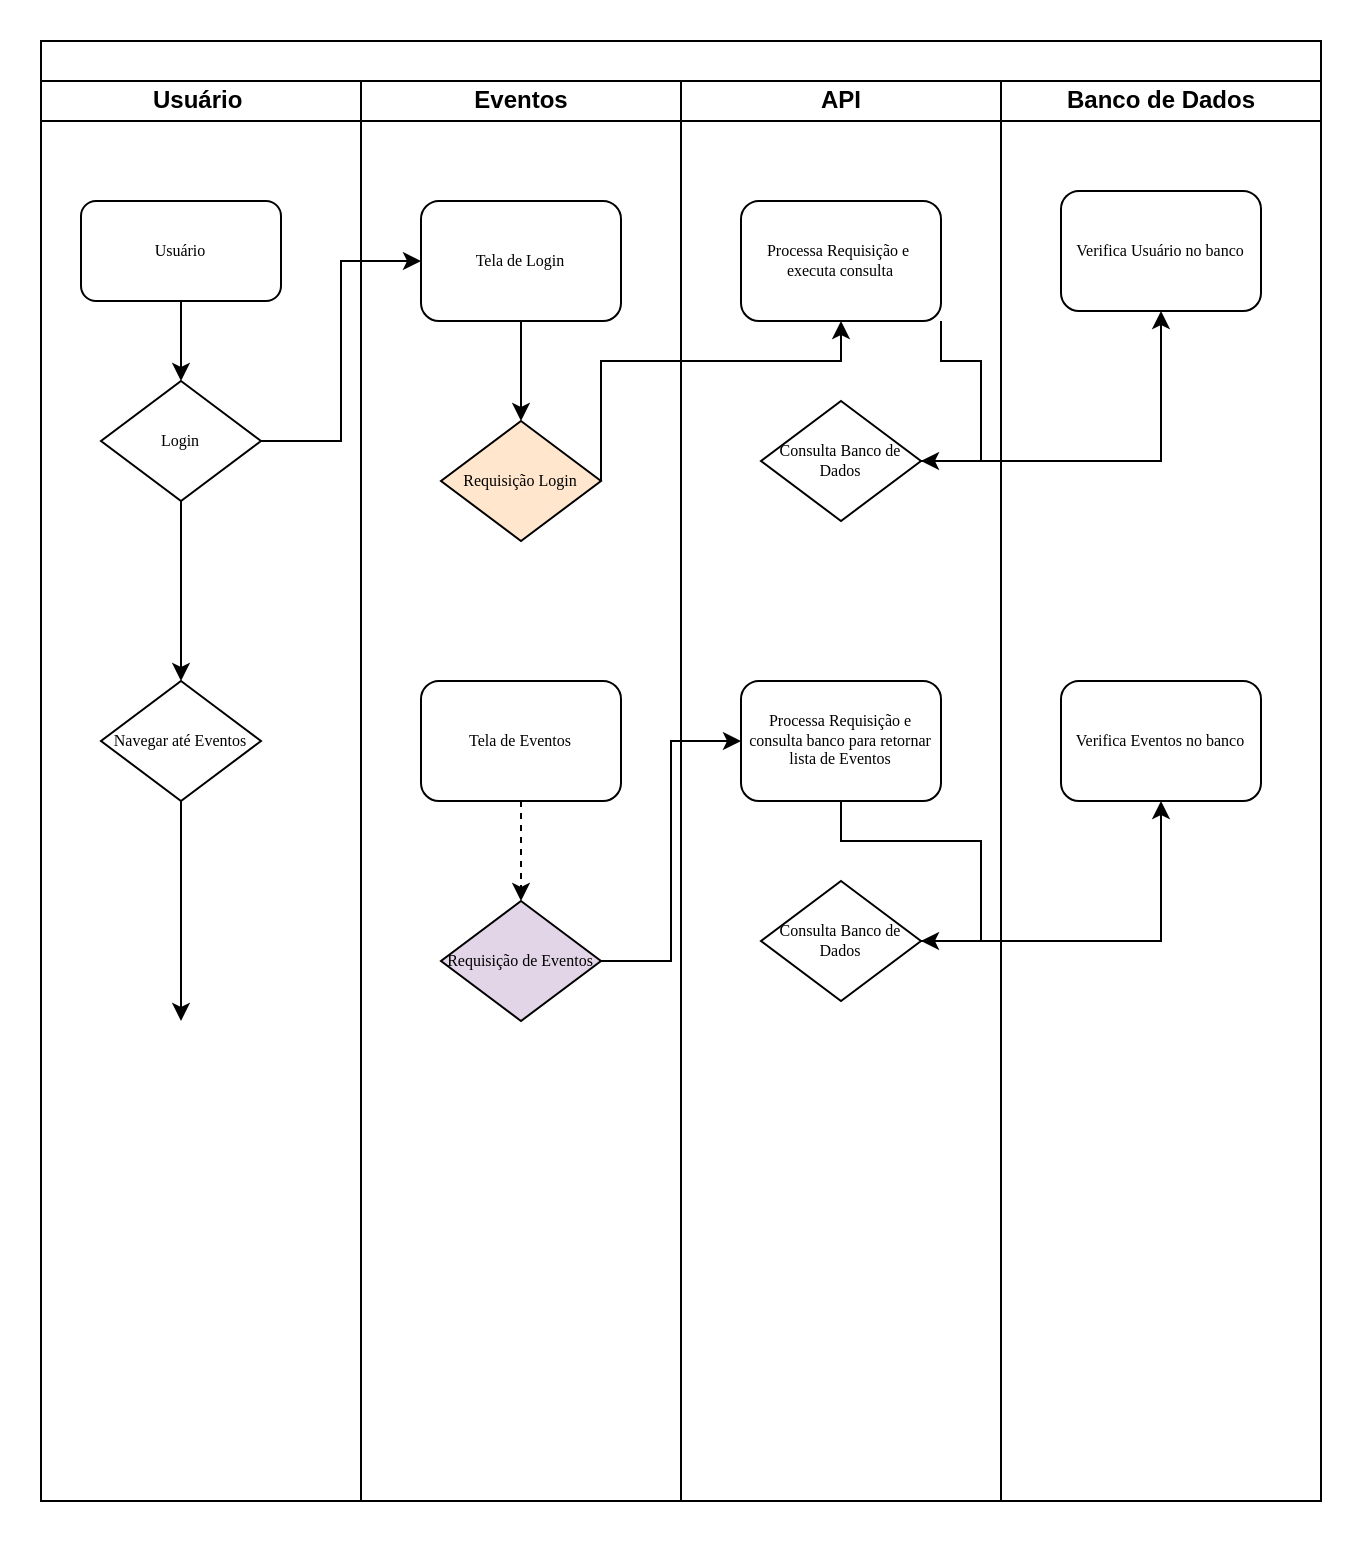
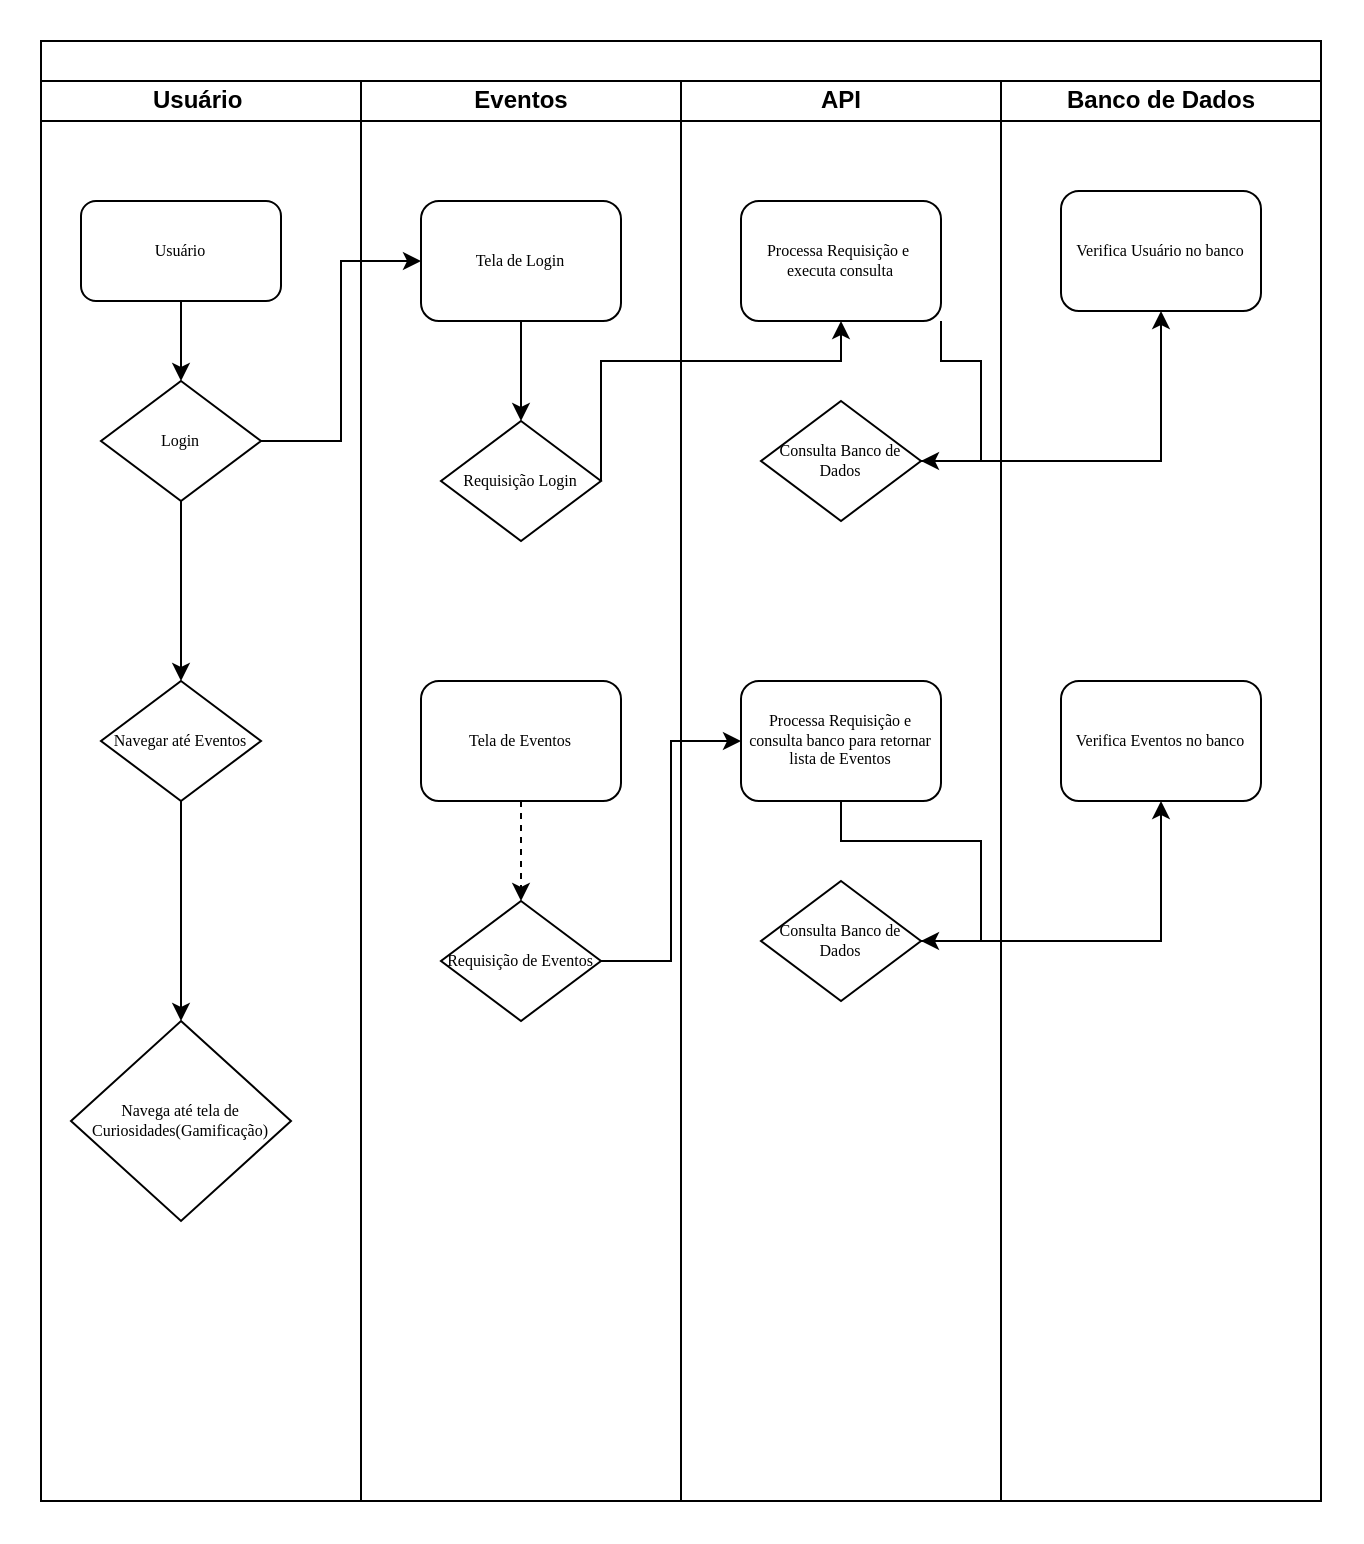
  <mxCell id="0" />
  <mxCell id="1" parent="0" />
  <mxCell id="2" value="" style="swimlane;html=1;childLayout=stackLayout;startSize=20;rounded=0;shadow=0;labelBackgroundColor=none;strokeWidth=1;fontFamily=Verdana;fontSize=8;align=center;" parent="1" vertex="1"><mxGeometry x="20" y="20" width="640" height="730" as="geometry" /></mxCell>
  <mxCell id="3" value="Usuário&lt;span style=&quot;white-space: pre;&quot;&gt; &lt;/span&gt;" style="swimlane;html=1;startSize=20;" parent="2" vertex="1"><mxGeometry y="20" width="160" height="710" as="geometry" /></mxCell>
  <mxCell id="4" style="edgeStyle=orthogonalEdgeStyle;rounded=0;orthogonalLoop=1;jettySize=auto;html=1;entryX=0.5;entryY=0;entryDx=0;entryDy=0;" edge="1" parent="3" source="5" target="7"><mxGeometry relative="1" as="geometry" /></mxCell>
  <mxCell id="5" value="Usuário" style="rounded=1;whiteSpace=wrap;html=1;shadow=0;labelBackgroundColor=none;strokeWidth=1;fontFamily=Verdana;fontSize=8;align=center;" parent="3" vertex="1"><mxGeometry x="20" y="60" width="100" height="50" as="geometry" /></mxCell>
  <mxCell id="6" style="edgeStyle=orthogonalEdgeStyle;rounded=0;orthogonalLoop=1;jettySize=auto;html=1;" edge="1" parent="3" source="7"><mxGeometry relative="1" as="geometry"><mxPoint x="70" y="300" as="targetPoint" /></mxGeometry></mxCell>
  <mxCell id="7" value="Login" style="rhombus;whiteSpace=wrap;html=1;rounded=0;shadow=0;labelBackgroundColor=none;strokeWidth=1;fontFamily=Verdana;fontSize=8;align=center;" parent="3" vertex="1"><mxGeometry x="30" y="150" width="80" height="60" as="geometry" /></mxCell>
  <mxCell id="8" style="edgeStyle=orthogonalEdgeStyle;rounded=0;orthogonalLoop=1;jettySize=auto;html=1;" edge="1" parent="3" source="9"><mxGeometry relative="1" as="geometry"><mxPoint x="70" y="470" as="targetPoint" /></mxGeometry></mxCell>
  <mxCell id="9" value="Navegar até Eventos" style="rhombus;whiteSpace=wrap;html=1;rounded=0;shadow=0;labelBackgroundColor=none;strokeWidth=1;fontFamily=Verdana;fontSize=8;align=center;" vertex="1" parent="3"><mxGeometry x="30" y="300" width="80" height="60" as="geometry" /></mxCell>
+ <mxCell id="10" value="Navega até tela de Curiosidades(Gamificação)" style="rhombus;whiteSpace=wrap;html=1;rounded=0;shadow=0;labelBackgroundColor=none;strokeWidth=1;fontFamily=Verdana;fontSize=8;align=center;" vertex="1" parent="3"><mxGeometry x="15" y="470" width="110" height="100" as="geometry" /></mxCell>
  <mxCell id="11" style="edgeStyle=orthogonalEdgeStyle;rounded=1;html=1;labelBackgroundColor=none;startArrow=none;startFill=0;startSize=5;endArrow=classicThin;endFill=1;endSize=5;jettySize=auto;orthogonalLoop=1;strokeWidth=1;fontFamily=Verdana;fontSize=8" parent="2" edge="1"><mxGeometry relative="1" as="geometry"><mxPoint x="770" y="690" as="sourcePoint" /></mxGeometry></mxCell>
  <mxCell id="12" value="Eventos" style="swimlane;html=1;startSize=20;" parent="2" vertex="1"><mxGeometry x="160" y="20" width="160" height="710" as="geometry" /></mxCell>
  <mxCell id="13" style="edgeStyle=orthogonalEdgeStyle;rounded=0;orthogonalLoop=1;jettySize=auto;html=1;" edge="1" parent="12" source="14" target="15"><mxGeometry relative="1" as="geometry" /></mxCell>
  <mxCell id="14" value="Tela de Login" style="rounded=1;whiteSpace=wrap;html=1;shadow=0;labelBackgroundColor=none;strokeWidth=1;fontFamily=Verdana;fontSize=8;align=center;" parent="12" vertex="1"><mxGeometry x="30" y="60" width="100" height="60" as="geometry" /></mxCell>
- <mxCell id="15" value="Requisição Login" style="rhombus;whiteSpace=wrap;html=1;rounded=0;shadow=0;labelBackgroundColor=none;strokeWidth=1;fontFamily=Verdana;fontSize=8;align=center;fillColor=#ffe6cc;" parent="12" vertex="1"><mxGeometry x="40" y="170" width="80" height="60" as="geometry" /></mxCell>
+ <mxCell id="15" value="Requisição Login" style="rhombus;whiteSpace=wrap;html=1;rounded=0;shadow=0;labelBackgroundColor=none;strokeWidth=1;fontFamily=Verdana;fontSize=8;align=center;" parent="12" vertex="1"><mxGeometry x="40" y="170" width="80" height="60" as="geometry" /></mxCell>
  <mxCell id="16" style="edgeStyle=orthogonalEdgeStyle;rounded=0;orthogonalLoop=1;jettySize=auto;html=1;entryX=0.5;entryY=0;entryDx=0;entryDy=0;dashed=1;" edge="1" parent="12" source="17" target="18"><mxGeometry relative="1" as="geometry" /></mxCell>
  <mxCell id="17" value="Tela de Eventos" style="rounded=1;whiteSpace=wrap;html=1;shadow=0;labelBackgroundColor=none;strokeWidth=1;fontFamily=Verdana;fontSize=8;align=center;" vertex="1" parent="12"><mxGeometry x="30" y="300" width="100" height="60" as="geometry" /></mxCell>
- <mxCell id="18" value="Requisição de Eventos" style="rhombus;whiteSpace=wrap;html=1;rounded=0;shadow=0;labelBackgroundColor=none;strokeWidth=1;fontFamily=Verdana;fontSize=8;align=center;fillColor=#e1d5e7;" vertex="1" parent="12"><mxGeometry x="40" y="410" width="80" height="60" as="geometry" /></mxCell>
+ <mxCell id="18" value="Requisição de Eventos" style="rhombus;whiteSpace=wrap;html=1;rounded=0;shadow=0;labelBackgroundColor=none;strokeWidth=1;fontFamily=Verdana;fontSize=8;align=center;" vertex="1" parent="12"><mxGeometry x="40" y="410" width="80" height="60" as="geometry" /></mxCell>
  <mxCell id="19" value="API" style="swimlane;html=1;startSize=20;" parent="2" vertex="1"><mxGeometry x="320" y="20" width="160" height="710" as="geometry" /></mxCell>
  <mxCell id="20" style="edgeStyle=orthogonalEdgeStyle;rounded=0;orthogonalLoop=1;jettySize=auto;html=1;exitX=1;exitY=1;exitDx=0;exitDy=0;entryX=1;entryY=0.5;entryDx=0;entryDy=0;" edge="1" parent="19" source="21" target="22"><mxGeometry relative="1" as="geometry" /></mxCell>
  <mxCell id="21" value="Processa Requisição e&amp;nbsp; executa consulta" style="rounded=1;whiteSpace=wrap;html=1;shadow=0;labelBackgroundColor=none;strokeWidth=1;fontFamily=Verdana;fontSize=8;align=center;" parent="19" vertex="1"><mxGeometry x="30" y="60" width="100" height="60" as="geometry" /></mxCell>
  <mxCell id="22" value="Consulta Banco de Dados" style="rhombus;whiteSpace=wrap;html=1;rounded=0;shadow=0;labelBackgroundColor=none;strokeWidth=1;fontFamily=Verdana;fontSize=8;align=center;" parent="19" vertex="1"><mxGeometry x="40" y="160" width="80" height="60" as="geometry" /></mxCell>
  <mxCell id="23" style="edgeStyle=orthogonalEdgeStyle;rounded=0;orthogonalLoop=1;jettySize=auto;html=1;entryX=1;entryY=0.5;entryDx=0;entryDy=0;" edge="1" parent="19" source="24" target="25"><mxGeometry relative="1" as="geometry" /></mxCell>
  <mxCell id="24" value="Processa Requisição e consulta banco para retornar lista de Eventos" style="rounded=1;whiteSpace=wrap;html=1;shadow=0;labelBackgroundColor=none;strokeWidth=1;fontFamily=Verdana;fontSize=8;align=center;" vertex="1" parent="19"><mxGeometry x="30" y="300" width="100" height="60" as="geometry" /></mxCell>
  <mxCell id="25" value="Consulta Banco de Dados" style="rhombus;whiteSpace=wrap;html=1;rounded=0;shadow=0;labelBackgroundColor=none;strokeWidth=1;fontFamily=Verdana;fontSize=8;align=center;" vertex="1" parent="19"><mxGeometry x="40" y="400" width="80" height="60" as="geometry" /></mxCell>
  <mxCell id="26" value="Banco de Dados" style="swimlane;html=1;startSize=20;" parent="2" vertex="1"><mxGeometry x="480" y="20" width="160" height="710" as="geometry" /></mxCell>
  <mxCell id="27" value="Verifica Usuário no banco" style="rounded=1;whiteSpace=wrap;html=1;shadow=0;labelBackgroundColor=none;strokeWidth=1;fontFamily=Verdana;fontSize=8;align=center;" parent="26" vertex="1"><mxGeometry x="30" y="55" width="100" height="60" as="geometry" /></mxCell>
  <mxCell id="28" value="Verifica Eventos no banco" style="rounded=1;whiteSpace=wrap;html=1;shadow=0;labelBackgroundColor=none;strokeWidth=1;fontFamily=Verdana;fontSize=8;align=center;" vertex="1" parent="26"><mxGeometry x="30" y="300" width="100" height="60" as="geometry" /></mxCell>
  <mxCell id="29" style="edgeStyle=orthogonalEdgeStyle;rounded=0;orthogonalLoop=1;jettySize=auto;html=1;entryX=0;entryY=0.5;entryDx=0;entryDy=0;" edge="1" parent="2" source="7" target="14"><mxGeometry relative="1" as="geometry" /></mxCell>
  <mxCell id="30" style="edgeStyle=orthogonalEdgeStyle;rounded=0;orthogonalLoop=1;jettySize=auto;html=1;exitX=1;exitY=0.5;exitDx=0;exitDy=0;entryX=0.5;entryY=1;entryDx=0;entryDy=0;" edge="1" parent="2" source="15" target="21"><mxGeometry relative="1" as="geometry"><Array as="points"><mxPoint x="280" y="160" /><mxPoint x="400" y="160" /></Array></mxGeometry></mxCell>
  <mxCell id="31" style="edgeStyle=orthogonalEdgeStyle;rounded=0;orthogonalLoop=1;jettySize=auto;html=1;entryX=0.5;entryY=1;entryDx=0;entryDy=0;" edge="1" parent="2" source="22" target="27"><mxGeometry relative="1" as="geometry" /></mxCell>
  <mxCell id="32" style="edgeStyle=orthogonalEdgeStyle;rounded=0;orthogonalLoop=1;jettySize=auto;html=1;entryX=0;entryY=0.5;entryDx=0;entryDy=0;" edge="1" parent="2" source="18" target="24"><mxGeometry relative="1" as="geometry" /></mxCell>
  <mxCell id="33" style="edgeStyle=orthogonalEdgeStyle;rounded=0;orthogonalLoop=1;jettySize=auto;html=1;entryX=0.5;entryY=1;entryDx=0;entryDy=0;" edge="1" parent="2" source="25" target="28"><mxGeometry relative="1" as="geometry" /></mxCell>
